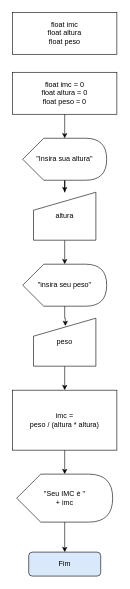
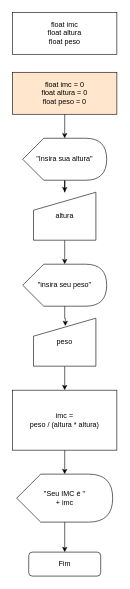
  <mxCell id="0" />
  <mxCell id="1" parent="0" />
- <mxCell id="2" value="Fim" style="rounded=1;whiteSpace=wrap;html=1;fontSize=12;glass=0;strokeWidth=1;shadow=0;fillColor=#dae8fc;" parent="1" vertex="1"><mxGeometry x="47" y="920" width="120" height="40" as="geometry" /></mxCell>
+ <mxCell id="2" value="Fim" style="rounded=1;whiteSpace=wrap;html=1;fontSize=12;glass=0;strokeWidth=1;shadow=0;" parent="1" vertex="1"><mxGeometry x="47" y="920" width="120" height="40" as="geometry" /></mxCell>
  <mxCell id="3" value="float imc&lt;div&gt;float altura&lt;/div&gt;&lt;div&gt;float peso&lt;/div&gt;" style="rounded=0;whiteSpace=wrap;html=1;" vertex="1" parent="1"><mxGeometry x="20" y="20" width="174" height="70" as="geometry" /></mxCell>
  <mxCell id="4" style="edgeStyle=orthogonalEdgeStyle;rounded=0;orthogonalLoop=1;jettySize=auto;html=1;" edge="1" parent="1" source="5" target="14"><mxGeometry relative="1" as="geometry" /></mxCell>
  <mxCell id="5" value="altura" style="shape=manualInput;whiteSpace=wrap;html=1;" vertex="1" parent="1"><mxGeometry x="55" y="320" width="104" height="80" as="geometry" /></mxCell>
  <mxCell id="6" style="edgeStyle=orthogonalEdgeStyle;rounded=0;orthogonalLoop=1;jettySize=auto;html=1;" edge="1" parent="1" source="7" target="5"><mxGeometry relative="1" as="geometry" /></mxCell>
  <mxCell id="7" value="&quot;Insira sua altura&quot;" style="shape=display;whiteSpace=wrap;html=1;" vertex="1" parent="1"><mxGeometry x="37" y="230" width="140" height="70" as="geometry" /></mxCell>
- <mxCell id="8" value="float imc = 0&lt;div&gt;float altura&amp;nbsp;&lt;span style=&quot;background-color: transparent; color: light-dark(rgb(0, 0, 0), rgb(255, 255, 255));&quot;&gt;= 0&lt;/span&gt;&lt;/div&gt;&lt;div&gt;float peso&amp;nbsp;&lt;span style=&quot;background-color: transparent; color: light-dark(rgb(0, 0, 0), rgb(255, 255, 255));&quot;&gt;= 0&lt;/span&gt;&lt;/div&gt;" style="rounded=0;whiteSpace=wrap;html=1;" vertex="1" parent="1"><mxGeometry x="20" y="120" width="174" height="70" as="geometry" /></mxCell>
+ <mxCell id="8" value="float imc = 0&lt;div&gt;float altura&amp;nbsp;&lt;span style=&quot;background-color: transparent; color: light-dark(rgb(0, 0, 0), rgb(255, 255, 255));&quot;&gt;= 0&lt;/span&gt;&lt;/div&gt;&lt;div&gt;float peso&amp;nbsp;&lt;span style=&quot;background-color: transparent; color: light-dark(rgb(0, 0, 0), rgb(255, 255, 255));&quot;&gt;= 0&lt;/span&gt;&lt;/div&gt;" style="rounded=0;whiteSpace=wrap;html=1;fillColor=#ffe6cc;" vertex="1" parent="1"><mxGeometry x="20" y="120" width="174" height="70" as="geometry" /></mxCell>
  <mxCell id="9" style="edgeStyle=orthogonalEdgeStyle;rounded=0;orthogonalLoop=1;jettySize=auto;html=1;entryX=0;entryY=0;entryDx=70;entryDy=0;entryPerimeter=0;" edge="1" parent="1" source="8" target="7"><mxGeometry relative="1" as="geometry" /></mxCell>
  <mxCell id="10" value="imc =&lt;div&gt;peso / (altura * altura)&lt;/div&gt;" style="rounded=0;whiteSpace=wrap;html=1;" vertex="1" parent="1"><mxGeometry x="20" y="650" width="174" height="100" as="geometry" /></mxCell>
  <mxCell id="11" style="edgeStyle=orthogonalEdgeStyle;rounded=0;orthogonalLoop=1;jettySize=auto;html=1;" edge="1" parent="1" source="12" target="2"><mxGeometry relative="1" as="geometry" /></mxCell>
  <mxCell id="12" value="&quot;Seu IMC é &quot;&lt;div&gt;+ imc&lt;/div&gt;" style="shape=display;whiteSpace=wrap;html=1;" vertex="1" parent="1"><mxGeometry x="27" y="790" width="160" height="80" as="geometry" /></mxCell>
  <mxCell id="13" style="edgeStyle=orthogonalEdgeStyle;rounded=0;orthogonalLoop=1;jettySize=auto;html=1;entryX=0;entryY=0;entryDx=80;entryDy=0;entryPerimeter=0;" edge="1" parent="1" source="10" target="12"><mxGeometry relative="1" as="geometry" /></mxCell>
  <mxCell id="14" value="&quot;insira seu peso&quot;" style="shape=display;whiteSpace=wrap;html=1;" vertex="1" parent="1"><mxGeometry x="37" y="440" width="140" height="70" as="geometry" /></mxCell>
  <mxCell id="15" style="edgeStyle=orthogonalEdgeStyle;rounded=0;orthogonalLoop=1;jettySize=auto;html=1;entryX=0.5;entryY=0;entryDx=0;entryDy=0;" edge="1" parent="1" source="16" target="10"><mxGeometry relative="1" as="geometry" /></mxCell>
  <mxCell id="16" value="peso" style="shape=manualInput;whiteSpace=wrap;html=1;" vertex="1" parent="1"><mxGeometry x="55" y="530" width="104" height="80" as="geometry" /></mxCell>
  <mxCell id="17" style="edgeStyle=orthogonalEdgeStyle;rounded=0;orthogonalLoop=1;jettySize=auto;html=1;entryX=0.51;entryY=0.163;entryDx=0;entryDy=0;entryPerimeter=0;" edge="1" parent="1" source="14" target="16"><mxGeometry relative="1" as="geometry" /></mxCell>
